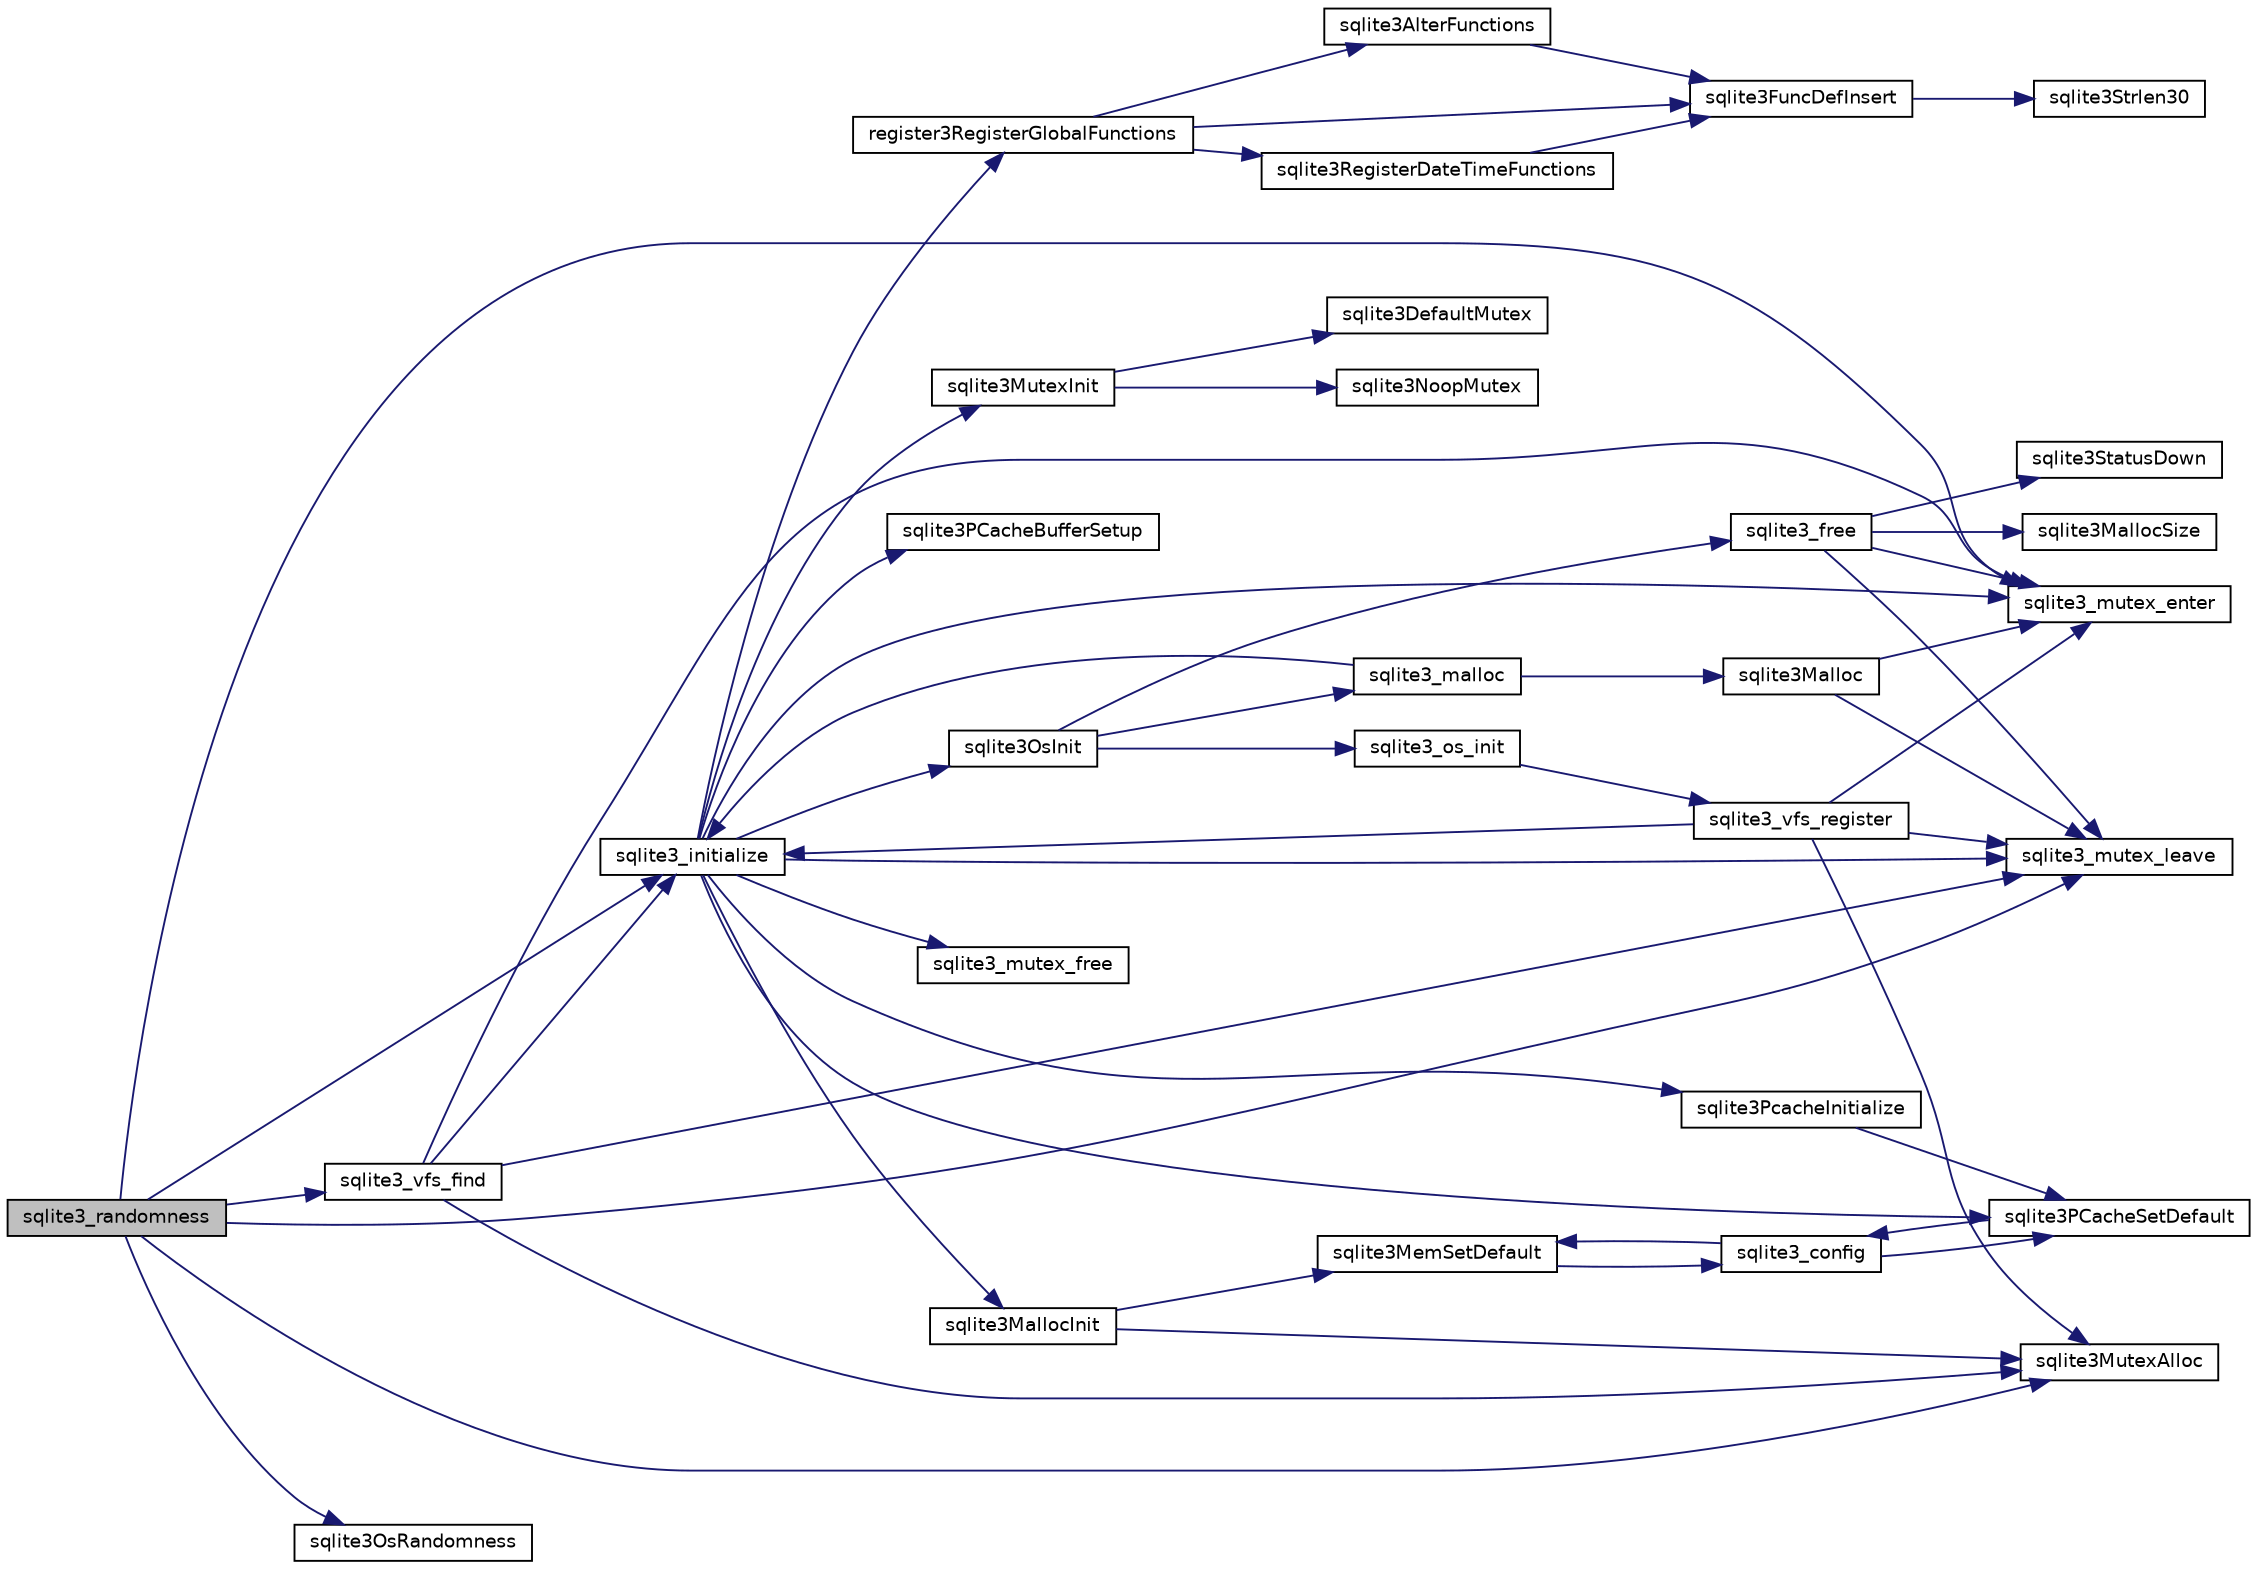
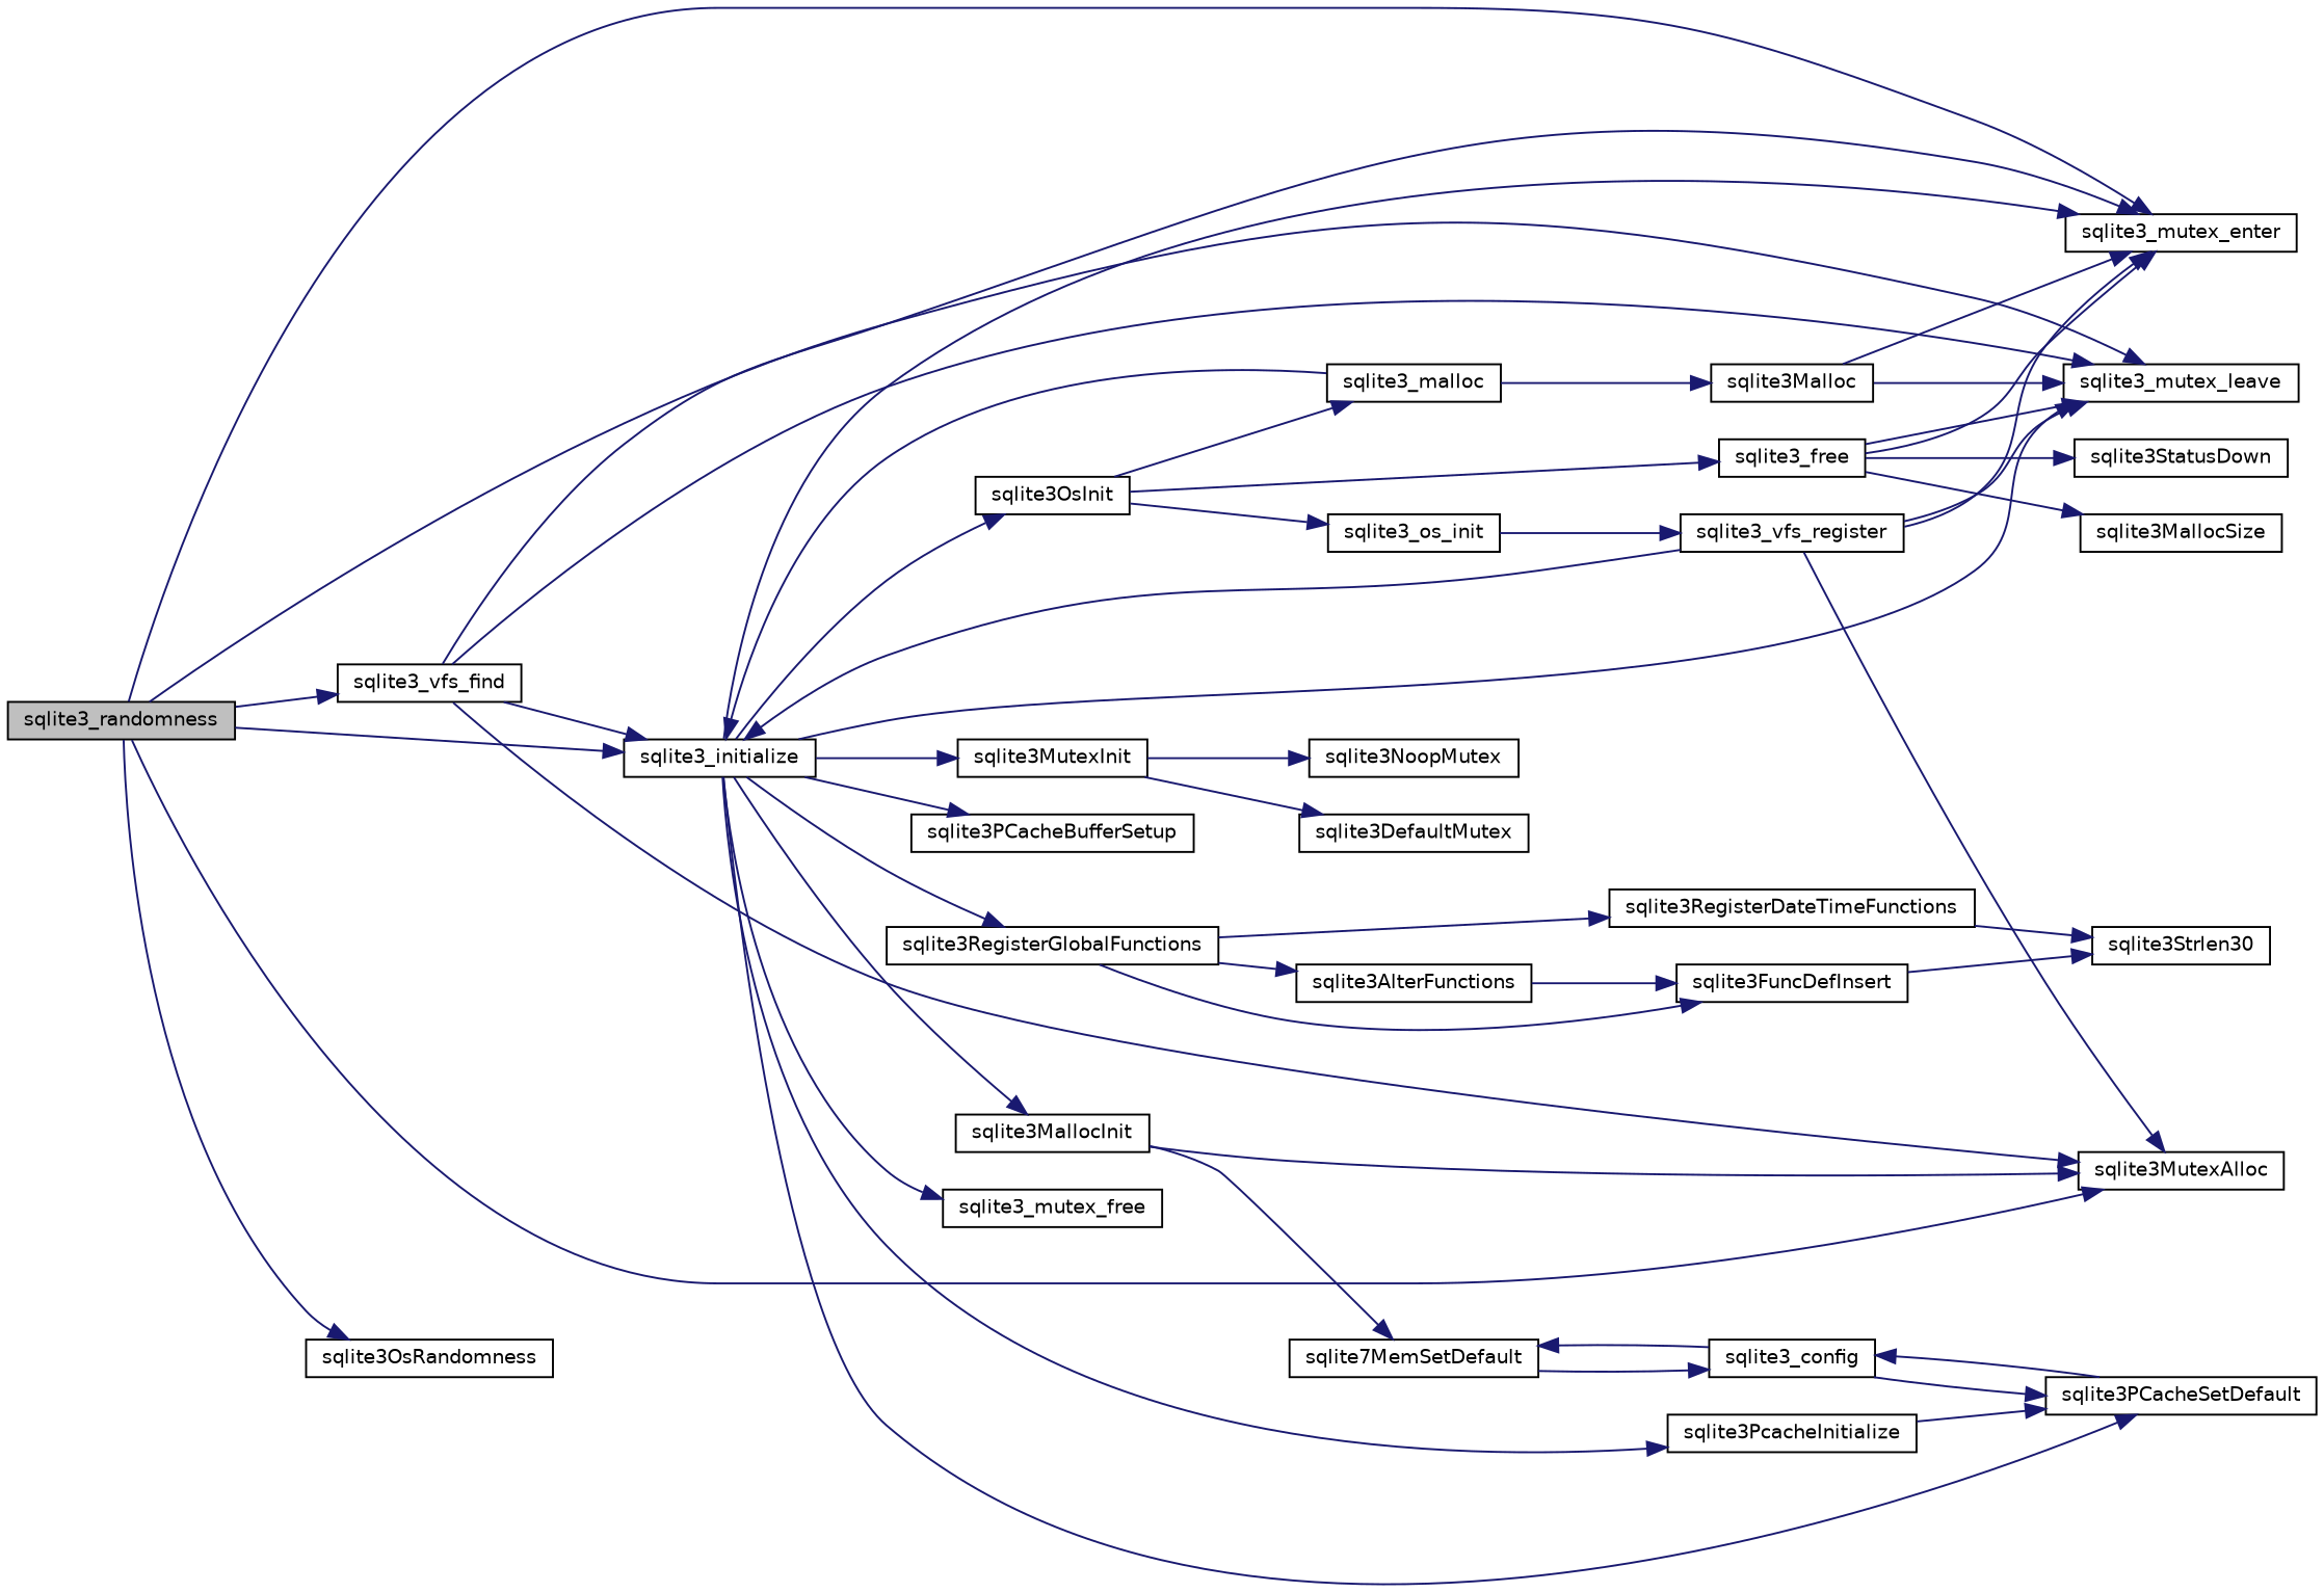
  digraph {
    rankdir=LR
    node [color=black fillcolor=white fontname=Helvetica fontsize=10 shape=record style=filled]
    edge [color=midnightblue fontname=Helvetica fontsize=10 labelfontname=Helvetica labelfontsize=10 style=solid]
    n1 [fillcolor=grey75 fontcolor=black height=0.2 label=sqlite3_randomness width=0.4]
    n2 [height=0.2 label=sqlite3_initialize width=0.4]
    n3 [height=0.2 label=sqlite3_mutex_enter width=0.4]
    n4 [height=0.2 label=sqlite3_mutex_leave width=0.4]
    n5 [height=0.2 label=sqlite3MutexAlloc width=0.4]
    n6 [height=0.2 label=sqlite3_vfs_find width=0.4]
    n7 [height=0.2 label=sqlite3OsRandomness width=0.4]
    n8 [height=0.2 label=sqlite3_mutex_free width=0.4]
    n9 [height=0.2 label=sqlite3MallocInit width=0.4]
    n10 [height=0.2 label=sqlite3MutexInit width=0.4]
    n11 [height=0.2 label=sqlite3OsInit width=0.4]
    n12 [height=0.2 label=sqlite3PCacheBufferSetup width=0.4]
    n13 [height=0.2 label=sqlite3PcacheInitialize width=0.4]
-   n14 [height=0.2 label=register3RegisterGlobalFunctions width=0.4]
+   n14 [height=0.2 label=sqlite3RegisterGlobalFunctions width=0.4]
    n15 [height=0.2 label=sqlite3PCacheSetDefault width=0.4]
-   n16 [height=0.2 label=sqlite3MemSetDefault width=0.4]
+   n16 [height=0.2 label=sqlite7MemSetDefault width=0.4]
    n17 [height=0.2 label=sqlite3DefaultMutex width=0.4]
    n18 [height=0.2 label=sqlite3NoopMutex width=0.4]
    n19 [height=0.2 label=sqlite3_malloc width=0.4]
    n20 [height=0.2 label=sqlite3_free width=0.4]
    n21 [height=0.2 label=sqlite3_os_init width=0.4]
    n22 [height=0.2 label=sqlite3FuncDefInsert width=0.4]
    n23 [height=0.2 label=sqlite3RegisterDateTimeFunctions width=0.4]
    n24 [height=0.2 label=sqlite3AlterFunctions width=0.4]
    n25 [height=0.2 label=sqlite3_config width=0.4]
    n26 [height=0.2 label=sqlite3Malloc width=0.4]
    n27 [height=0.2 label=sqlite3MallocSize width=0.4]
    n28 [height=0.2 label=sqlite3StatusDown width=0.4]
    n29 [height=0.2 label=sqlite3_vfs_register width=0.4]
    n30 [height=0.2 label=sqlite3Strlen30 width=0.4]
    n1 -> n2
    n1 -> n3
    n1 -> n4
    n1 -> n5
    n1 -> n6
    n1 -> n7
    n2 -> n3
    n2 -> n4
    n2 -> n8
    n2 -> n9
    n2 -> n10
    n2 -> n11
    n2 -> n12
    n2 -> n13
    n2 -> n14
    n2 -> n15
    n6 -> n2
    n6 -> n3
    n6 -> n4
    n6 -> n5
    n9 -> n5
    n9 -> n16
    n10 -> n17
    n10 -> n18
    n11 -> n19
    n11 -> n20
    n11 -> n21
    n13 -> n15
    n14 -> n22
    n14 -> n23
    n14 -> n24
    n15 -> n25
    n16 -> n25
    n19 -> n2
    n19 -> n26
    n20 -> n3
    n20 -> n4
    n20 -> n27
    n20 -> n28
    n21 -> n29
    n22 -> n30
-   n23 -> n22
+   n23 -> n30
    n24 -> n22
    n25 -> n15
    n25 -> n16
    n26 -> n3
    n26 -> n4
    n29 -> n2
    n29 -> n3
    n29 -> n4
    n29 -> n5
  }
